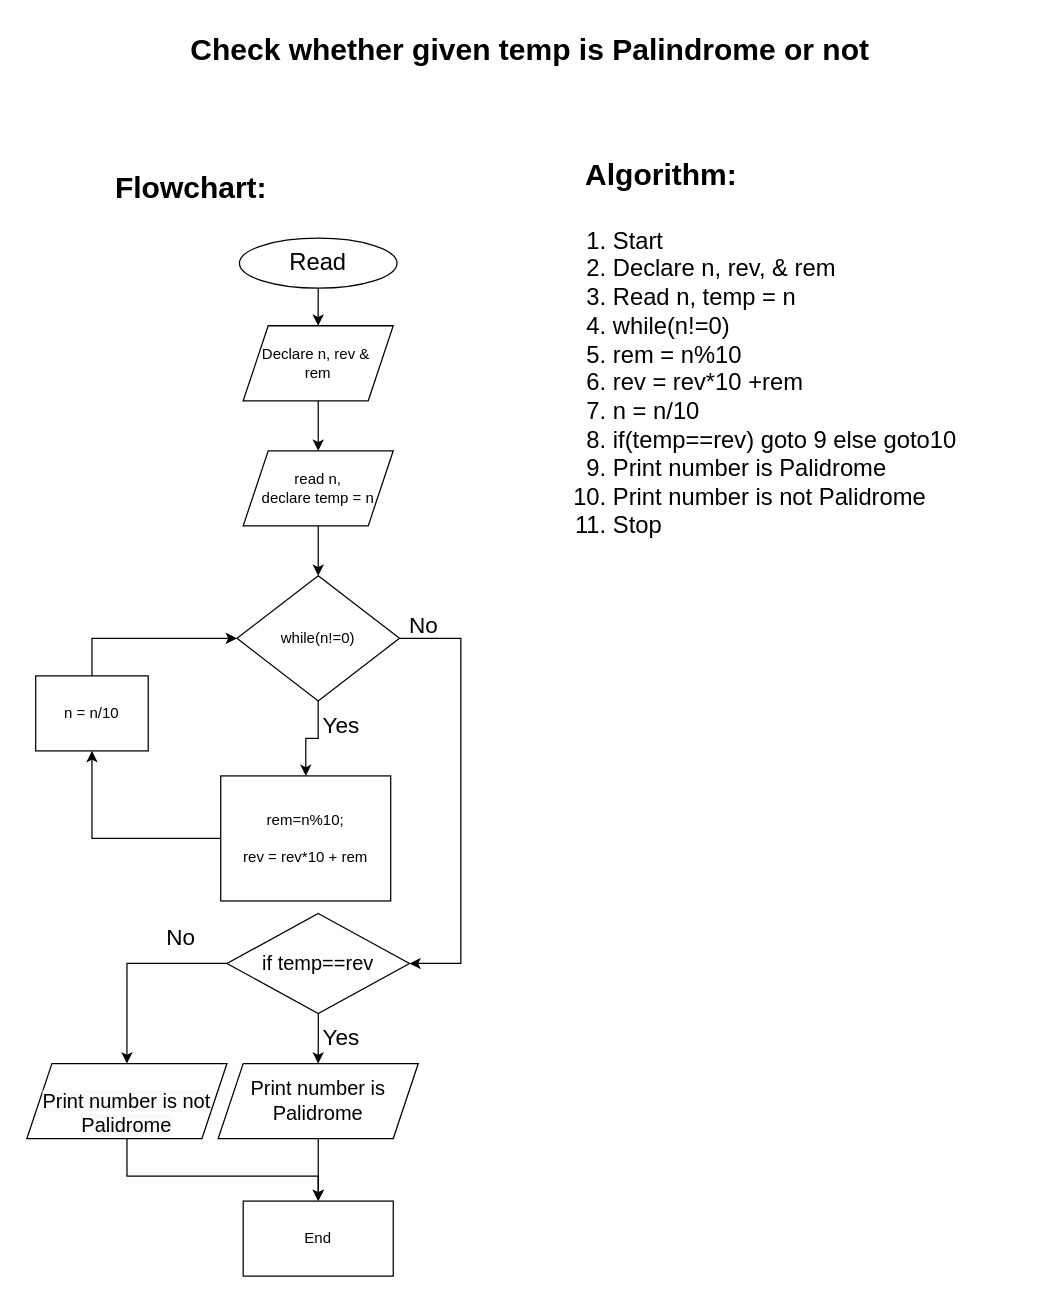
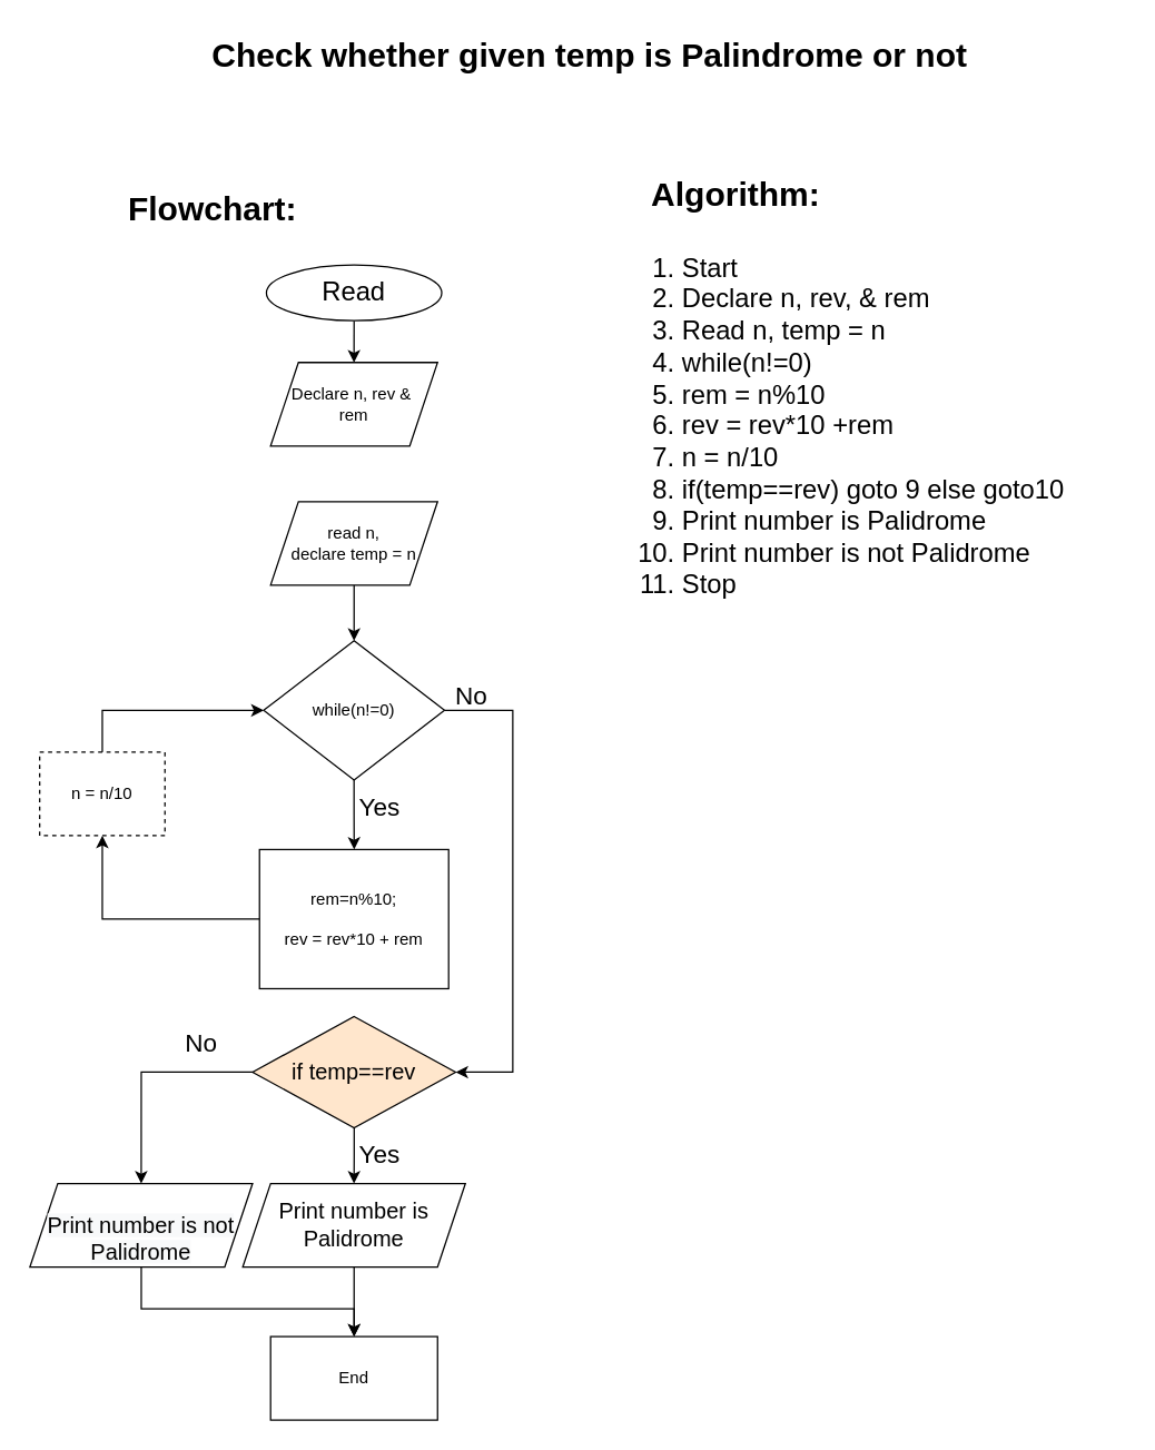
  <mxCell id="0" />
  <mxCell id="1" parent="0" />
  <mxCell id="2" value="" style="edgeStyle=orthogonalEdgeStyle;rounded=0;orthogonalLoop=1;jettySize=auto;html=1;" parent="1" source="3" target="16" edge="1"><mxGeometry relative="1" as="geometry" /></mxCell>
  <mxCell id="3" value="&lt;font style=&quot;font-size: 19px;&quot;&gt;Read&lt;/font&gt;" style="ellipse;whiteSpace=wrap;html=1;" parent="1" vertex="1"><mxGeometry x="190.94" y="190" width="126" height="40" as="geometry" /></mxCell>
  <mxCell id="4" value="Algorithm:" style="text;strokeColor=none;fillColor=none;html=1;fontSize=24;fontStyle=1;verticalAlign=middle;align=center;" parent="1" vertex="1"><mxGeometry x="478" y="120" width="100" height="40" as="geometry" /></mxCell>
  <mxCell id="5" value="Flowchart:" style="text;strokeColor=none;fillColor=none;html=1;fontSize=24;fontStyle=1;verticalAlign=middle;align=center;" parent="1" vertex="1"><mxGeometry x="102" y="130" width="100" height="40" as="geometry" /></mxCell>
  <mxCell id="6" value="Check whether given temp is Palindrome or not" style="text;strokeColor=none;fillColor=none;html=1;fontSize=24;fontStyle=1;verticalAlign=middle;align=center;" parent="1" vertex="1"><mxGeometry x="58" y="20" width="730" height="40" as="geometry" /></mxCell>
  <mxCell id="7" value="&lt;ol&gt;&lt;li&gt;Start&lt;/li&gt;&lt;li&gt;Declare n, rev, &amp;amp; rem&lt;/li&gt;&lt;li&gt;Read n, temp = n&lt;/li&gt;&lt;li&gt;while(n!=0)&lt;/li&gt;&lt;li&gt;rem = n%10&lt;/li&gt;&lt;li&gt;rev = rev*10 +rem&lt;/li&gt;&lt;li&gt;n = n/10&lt;/li&gt;&lt;li&gt;if(temp==rev) goto 9 else goto10&lt;/li&gt;&lt;li&gt;Print number is Palidrome&lt;/li&gt;&lt;li&gt;Print number is not Palidrome&lt;/li&gt;&lt;li&gt;Stop&lt;/li&gt;&lt;/ol&gt;" style="text;strokeColor=none;fillColor=none;html=1;whiteSpace=wrap;verticalAlign=middle;overflow=hidden;fontSize=19;" parent="1" vertex="1"><mxGeometry x="448" y="160" width="360" height="290" as="geometry" /></mxCell>
  <mxCell id="8" value="" style="edgeStyle=orthogonalEdgeStyle;rounded=0;orthogonalLoop=1;jettySize=auto;html=1;" parent="1" source="9" target="12" edge="1"><mxGeometry relative="1" as="geometry" /></mxCell>
  <mxCell id="9" value="read n,&lt;br&gt;declare temp = n" style="shape=parallelogram;perimeter=parallelogramPerimeter;whiteSpace=wrap;html=1;fixedSize=1;" parent="1" vertex="1"><mxGeometry x="193.94" y="360" width="120" height="60" as="geometry" /></mxCell>
  <mxCell id="10" value="" style="edgeStyle=orthogonalEdgeStyle;rounded=0;orthogonalLoop=1;jettySize=auto;html=1;" parent="1" source="12" target="14" edge="1"><mxGeometry relative="1" as="geometry" /></mxCell>
  <mxCell id="11" style="edgeStyle=orthogonalEdgeStyle;rounded=0;orthogonalLoop=1;jettySize=auto;html=1;entryX=1;entryY=0.5;entryDx=0;entryDy=0;fontSize=16;" parent="1" source="12" target="24" edge="1"><mxGeometry relative="1" as="geometry"><mxPoint x="313.94" y="770" as="targetPoint" /><Array as="points"><mxPoint x="368" y="510" /><mxPoint x="368" y="770" /></Array></mxGeometry></mxCell>
  <mxCell id="12" value="while(n!=0)" style="rhombus;whiteSpace=wrap;html=1;" parent="1" vertex="1"><mxGeometry x="188.94" y="460" width="130" height="100" as="geometry" /></mxCell>
  <mxCell id="13" style="edgeStyle=orthogonalEdgeStyle;rounded=0;orthogonalLoop=1;jettySize=auto;html=1;entryX=0.5;entryY=1;entryDx=0;entryDy=0;" parent="1" source="14" target="18" edge="1"><mxGeometry relative="1" as="geometry" /></mxCell>
- <mxCell id="14" value="rem=n%10;&lt;br&gt;&lt;br&gt;rev = rev*10 + rem" style="rounded=0;whiteSpace=wrap;html=1;" parent="1" vertex="1"><mxGeometry x="175.97" y="620" width="135.94" height="100" as="geometry" /></mxCell>
- <mxCell id="15" value="" style="edgeStyle=orthogonalEdgeStyle;rounded=0;orthogonalLoop=1;jettySize=auto;html=1;" parent="1" source="16" target="9" edge="1"><mxGeometry relative="1" as="geometry" /></mxCell>
+ <mxCell id="14" value="rem=n%10;&lt;br&gt;&lt;br&gt;rev = rev*10 + rem" style="rounded=0;whiteSpace=wrap;html=1;" parent="1" vertex="1"><mxGeometry x="185.97" y="610" width="135.94" height="100" as="geometry" /></mxCell>
  <mxCell id="16" value="Declare n, rev &amp;amp;&amp;nbsp;&lt;br&gt;rem" style="shape=parallelogram;perimeter=parallelogramPerimeter;whiteSpace=wrap;html=1;fixedSize=1;" parent="1" vertex="1"><mxGeometry x="193.94" y="260" width="120" height="60" as="geometry" /></mxCell>
  <mxCell id="17" style="edgeStyle=orthogonalEdgeStyle;rounded=0;orthogonalLoop=1;jettySize=auto;html=1;entryX=0;entryY=0.5;entryDx=0;entryDy=0;" parent="1" source="18" target="12" edge="1"><mxGeometry relative="1" as="geometry"><Array as="points"><mxPoint x="73" y="510" /></Array></mxGeometry></mxCell>
- <mxCell id="18" value="n = n/10" style="rounded=0;whiteSpace=wrap;html=1;" parent="1" vertex="1"><mxGeometry x="28" y="540" width="90" height="60" as="geometry" /></mxCell>
+ <mxCell id="18" value="n = n/10" style="rounded=0;whiteSpace=wrap;html=1;dashed=1;" parent="1" vertex="1"><mxGeometry x="28" y="540" width="90" height="60" as="geometry" /></mxCell>
  <mxCell id="19" value="End" style="whiteSpace=wrap;html=1;rounded=0;" parent="1" vertex="1"><mxGeometry x="193.94" y="960" width="120" height="60" as="geometry" /></mxCell>
  <mxCell id="20" value="Yes" style="text;strokeColor=none;fillColor=none;html=1;fontSize=18;fontStyle=0;verticalAlign=middle;align=center;" parent="1" vertex="1"><mxGeometry x="221.91" y="560" width="100" height="40" as="geometry" /></mxCell>
  <mxCell id="21" value="No" style="text;strokeColor=none;fillColor=none;html=1;fontSize=18;fontStyle=0;verticalAlign=middle;align=center;" parent="1" vertex="1"><mxGeometry x="288" y="480" width="100" height="40" as="geometry" /></mxCell>
  <mxCell id="22" style="edgeStyle=orthogonalEdgeStyle;rounded=0;orthogonalLoop=1;jettySize=auto;html=1;entryX=0.5;entryY=0;entryDx=0;entryDy=0;fontSize=16;" parent="1" source="24" target="26" edge="1"><mxGeometry relative="1" as="geometry"><Array as="points"><mxPoint x="101" y="770" /></Array></mxGeometry></mxCell>
  <mxCell id="23" value="" style="edgeStyle=orthogonalEdgeStyle;rounded=0;orthogonalLoop=1;jettySize=auto;html=1;fontSize=16;" parent="1" source="24" target="28" edge="1"><mxGeometry relative="1" as="geometry" /></mxCell>
- <mxCell id="24" value="if temp==rev" style="rhombus;whiteSpace=wrap;html=1;fontSize=16;" parent="1" vertex="1"><mxGeometry x="180.97" y="730" width="145.94" height="80" as="geometry" /></mxCell>
+ <mxCell id="24" value="if temp==rev" style="rhombus;whiteSpace=wrap;html=1;fontSize=16;fillColor=#ffe6cc;" parent="1" vertex="1"><mxGeometry x="180.97" y="730" width="145.94" height="80" as="geometry" /></mxCell>
  <mxCell id="25" style="edgeStyle=orthogonalEdgeStyle;rounded=0;orthogonalLoop=1;jettySize=auto;html=1;fontSize=16;" parent="1" source="26" target="19" edge="1"><mxGeometry relative="1" as="geometry"><Array as="points"><mxPoint x="101" y="940" /><mxPoint x="254" y="940" /></Array></mxGeometry></mxCell>
  <mxCell id="26" value="&lt;br&gt;&lt;span style=&quot;color: rgb(0, 0, 0); font-family: Helvetica; font-size: 16px; font-style: normal; font-variant-ligatures: normal; font-variant-caps: normal; font-weight: 400; letter-spacing: normal; orphans: 2; text-align: center; text-indent: 0px; text-transform: none; widows: 2; word-spacing: 0px; -webkit-text-stroke-width: 0px; background-color: rgb(248, 249, 250); text-decoration-thickness: initial; text-decoration-style: initial; text-decoration-color: initial; float: none; display: inline !important;&quot;&gt;Print number is not Palidrome&lt;/span&gt;&lt;br&gt;" style="shape=parallelogram;perimeter=parallelogramPerimeter;whiteSpace=wrap;html=1;fixedSize=1;fontSize=16;" parent="1" vertex="1"><mxGeometry x="20.97" y="850" width="160" height="60" as="geometry" /></mxCell>
  <mxCell id="27" value="" style="edgeStyle=orthogonalEdgeStyle;rounded=0;orthogonalLoop=1;jettySize=auto;html=1;fontSize=16;" parent="1" source="28" target="19" edge="1"><mxGeometry relative="1" as="geometry" /></mxCell>
  <mxCell id="28" value="Print number is Palidrome" style="shape=parallelogram;perimeter=parallelogramPerimeter;whiteSpace=wrap;html=1;fixedSize=1;fontSize=16;" parent="1" vertex="1"><mxGeometry x="173.94" y="850" width="160" height="60" as="geometry" /></mxCell>
  <mxCell id="29" value="Yes" style="text;strokeColor=none;fillColor=none;html=1;fontSize=18;fontStyle=0;verticalAlign=middle;align=center;" parent="1" vertex="1"><mxGeometry x="221.91" y="810" width="100" height="40" as="geometry" /></mxCell>
  <mxCell id="30" value="No" style="text;strokeColor=none;fillColor=none;html=1;fontSize=18;fontStyle=0;verticalAlign=middle;align=center;" parent="1" vertex="1"><mxGeometry x="93.94" y="730" width="100" height="40" as="geometry" /></mxCell>
